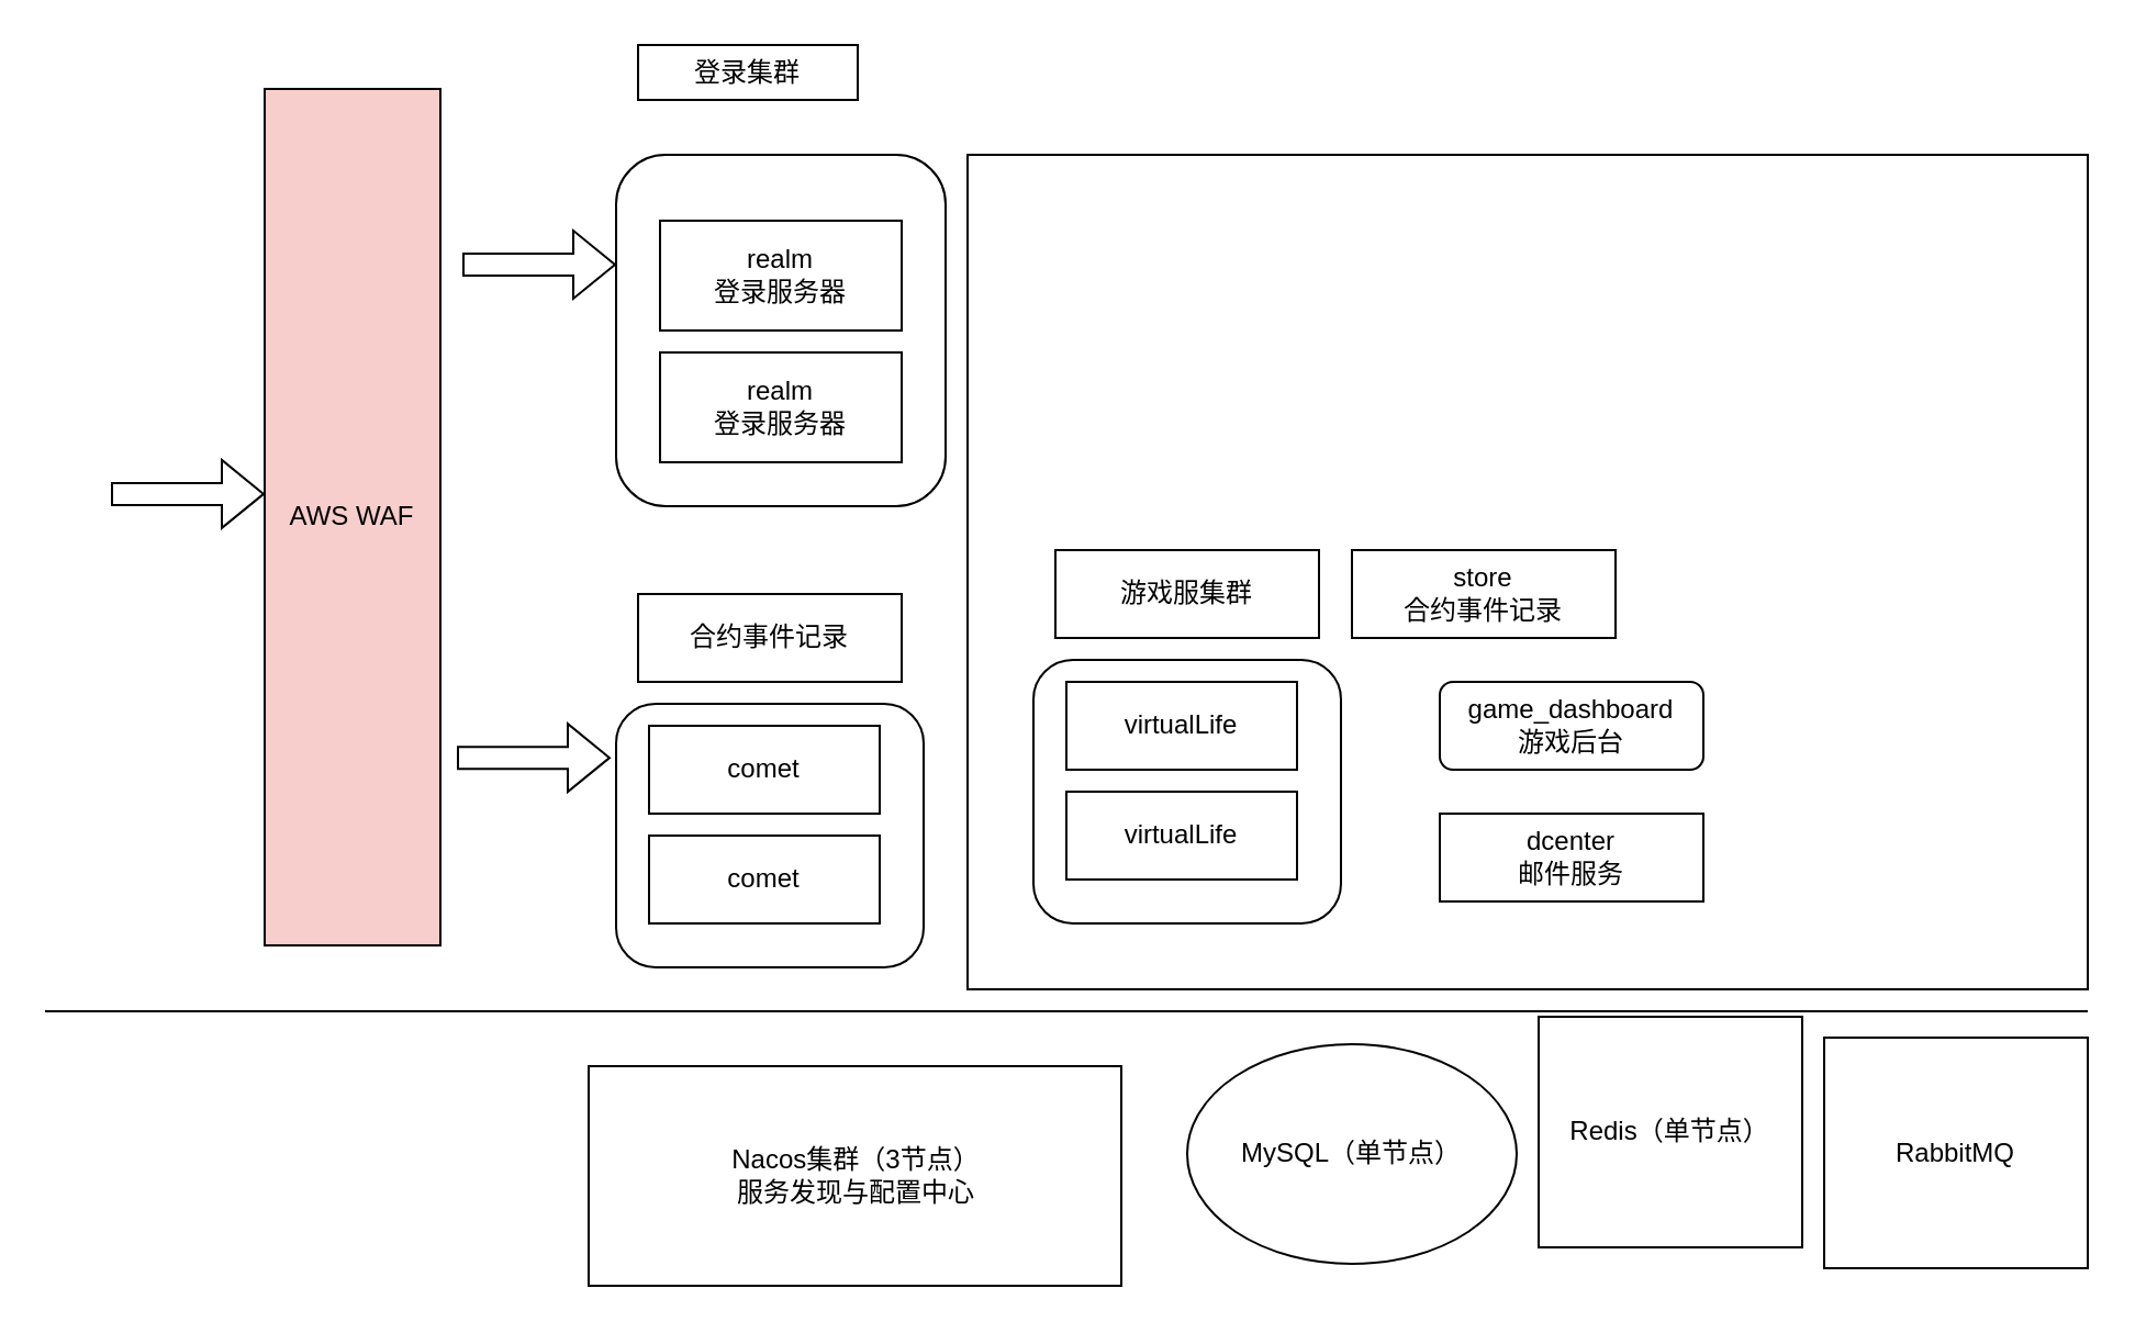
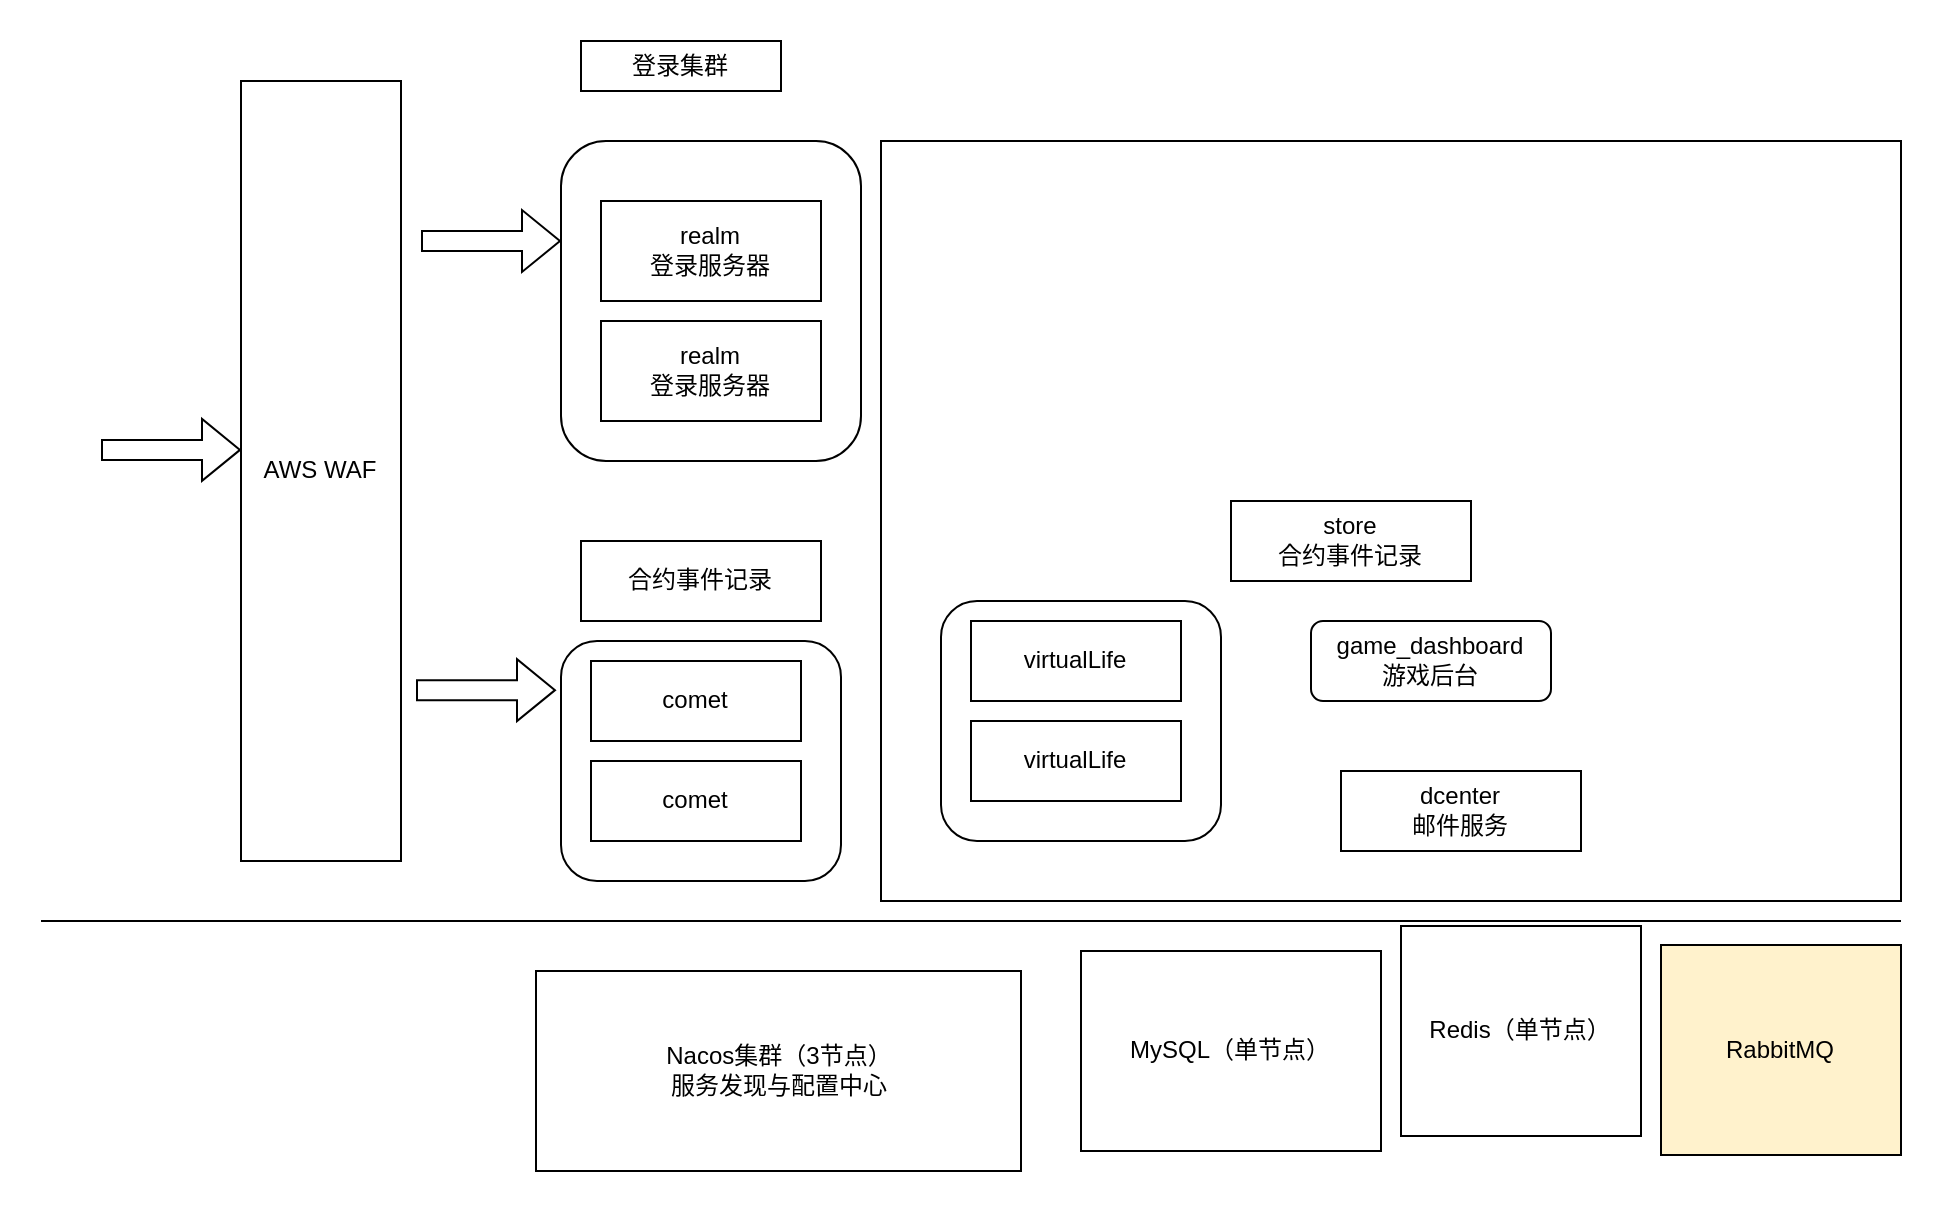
  <mxCell id="0" />
  <mxCell id="1" parent="0" />
  <mxCell id="2" value="" style="rounded=0;whiteSpace=wrap;html=1;" vertex="1" parent="1"><mxGeometry x="440" y="70" width="510" height="380" as="geometry" /></mxCell>
  <mxCell id="3" value="" style="rounded=1;whiteSpace=wrap;html=1;" vertex="1" parent="1"><mxGeometry x="280" y="70" width="150" height="160" as="geometry" /></mxCell>
  <mxCell id="4" value="realm&lt;br&gt;登录服务器&lt;br&gt;" style="rounded=0;whiteSpace=wrap;html=1;" vertex="1" parent="1"><mxGeometry x="300" y="100" width="110" height="50" as="geometry" /></mxCell>
  <mxCell id="5" value="realm&lt;br&gt;登录服务器&lt;br&gt;" style="rounded=0;whiteSpace=wrap;html=1;" vertex="1" parent="1"><mxGeometry x="300" y="160" width="110" height="50" as="geometry" /></mxCell>
  <mxCell id="6" value="登录集群" style="rounded=0;whiteSpace=wrap;html=1;" vertex="1" parent="1"><mxGeometry x="290" y="20" width="100" height="25" as="geometry" /></mxCell>
  <mxCell id="7" value="" style="rounded=1;whiteSpace=wrap;html=1;" vertex="1" parent="1"><mxGeometry x="470" y="300" width="140" height="120" as="geometry" /></mxCell>
  <mxCell id="8" value="virtualLife" style="rounded=0;whiteSpace=wrap;html=1;" vertex="1" parent="1"><mxGeometry x="485" y="310" width="105" height="40" as="geometry" /></mxCell>
  <mxCell id="9" value="virtualLife" style="rounded=0;whiteSpace=wrap;html=1;" vertex="1" parent="1"><mxGeometry x="485" y="360" width="105" height="40" as="geometry" /></mxCell>
- <mxCell id="10" value="游戏服集群" style="rounded=0;whiteSpace=wrap;html=1;" vertex="1" parent="1"><mxGeometry x="480" y="250" width="120" height="40" as="geometry" /></mxCell>
  <mxCell id="11" value="Nacos集群（3节点）&lt;br&gt;服务发现与配置中心" style="rounded=0;whiteSpace=wrap;html=1;" vertex="1" parent="1"><mxGeometry x="267.5" y="485" width="242.5" height="100" as="geometry" /></mxCell>
  <mxCell id="12" value="" style="rounded=1;whiteSpace=wrap;html=1;" vertex="1" parent="1"><mxGeometry x="280" y="320" width="140" height="120" as="geometry" /></mxCell>
  <mxCell id="13" value="comet" style="rounded=0;whiteSpace=wrap;html=1;" vertex="1" parent="1"><mxGeometry x="295" y="330" width="105" height="40" as="geometry" /></mxCell>
  <mxCell id="14" value="comet" style="rounded=0;whiteSpace=wrap;html=1;" vertex="1" parent="1"><mxGeometry x="295" y="380" width="105" height="40" as="geometry" /></mxCell>
  <mxCell id="15" value="合约事件记录" style="rounded=0;whiteSpace=wrap;html=1;" vertex="1" parent="1"><mxGeometry x="290" y="270" width="120" height="40" as="geometry" /></mxCell>
- <mxCell id="16" value="MySQL（单节点）" style="ellipse;whiteSpace=wrap;html=1;" vertex="1" parent="1"><mxGeometry x="540" y="475" width="150" height="100" as="geometry" /></mxCell>
+ <mxCell id="16" value="MySQL（单节点）" style="rounded=0;whiteSpace=wrap;html=1;" vertex="1" parent="1"><mxGeometry x="540" y="475" width="150" height="100" as="geometry" /></mxCell>
  <mxCell id="17" value="Redis（单节点）" style="rounded=0;whiteSpace=wrap;html=1;" vertex="1" parent="1"><mxGeometry x="700" y="462.5" width="120" height="105" as="geometry" /></mxCell>
  <mxCell id="18" value="" style="endArrow=none;html=1;rounded=0;" edge="1" parent="1"><mxGeometry width="50" height="50" relative="1" as="geometry"><mxPoint x="20" y="460" as="sourcePoint" /><mxPoint x="950" y="460" as="targetPoint" /></mxGeometry></mxCell>
  <mxCell id="19" value="" style="shape=flexArrow;endArrow=classic;html=1;rounded=0;" edge="1" parent="1"><mxGeometry width="50" height="50" relative="1" as="geometry"><mxPoint x="50" y="224.44" as="sourcePoint" /><mxPoint x="120" y="224.44" as="targetPoint" /></mxGeometry></mxCell>
  <mxCell id="20" value="" style="shape=flexArrow;endArrow=classic;html=1;rounded=0;" edge="1" parent="1"><mxGeometry width="50" height="50" relative="1" as="geometry"><mxPoint x="210" y="120" as="sourcePoint" /><mxPoint x="280" y="120" as="targetPoint" /></mxGeometry></mxCell>
- <mxCell id="21" value="AWS WAF" style="rounded=0;whiteSpace=wrap;html=1;fillColor=#f8cecc;" vertex="1" parent="1"><mxGeometry x="120" y="40" width="80" height="390" as="geometry" /></mxCell>
+ <mxCell id="21" value="AWS WAF" style="rounded=0;whiteSpace=wrap;html=1;" vertex="1" parent="1"><mxGeometry x="120" y="40" width="80" height="390" as="geometry" /></mxCell>
  <mxCell id="22" value="" style="shape=flexArrow;endArrow=classic;html=1;rounded=0;" edge="1" parent="1"><mxGeometry width="50" height="50" relative="1" as="geometry"><mxPoint x="207.5" y="344.57" as="sourcePoint" /><mxPoint x="277.5" y="344.57" as="targetPoint" /></mxGeometry></mxCell>
- <mxCell id="23" value="RabbitMQ" style="rounded=0;whiteSpace=wrap;html=1;" vertex="1" parent="1"><mxGeometry x="830" y="472" width="120" height="105" as="geometry" /></mxCell>
+ <mxCell id="23" value="RabbitMQ" style="rounded=0;whiteSpace=wrap;html=1;fillColor=#fff2cc;" vertex="1" parent="1"><mxGeometry x="830" y="472" width="120" height="105" as="geometry" /></mxCell>
  <mxCell id="24" value="store&lt;br&gt;合约事件记录" style="rounded=0;whiteSpace=wrap;html=1;" vertex="1" parent="1"><mxGeometry x="615" y="250" width="120" height="40" as="geometry" /></mxCell>
  <mxCell id="25" value="game_dashboard&lt;br&gt;游戏后台" style="whiteSpace=wrap;html=1;rounded=1;" vertex="1" parent="1"><mxGeometry x="655" y="310" width="120" height="40" as="geometry" /></mxCell>
- <mxCell id="26" value="dcenter&lt;br&gt;邮件服务" style="rounded=0;whiteSpace=wrap;html=1;" vertex="1" parent="1"><mxGeometry x="655" y="370" width="120" height="40" as="geometry" /></mxCell>
+ <mxCell id="26" value="dcenter&lt;br&gt;邮件服务" style="rounded=0;whiteSpace=wrap;html=1;" vertex="1" parent="1"><mxGeometry x="670" y="385" width="120" height="40" as="geometry" /></mxCell>
